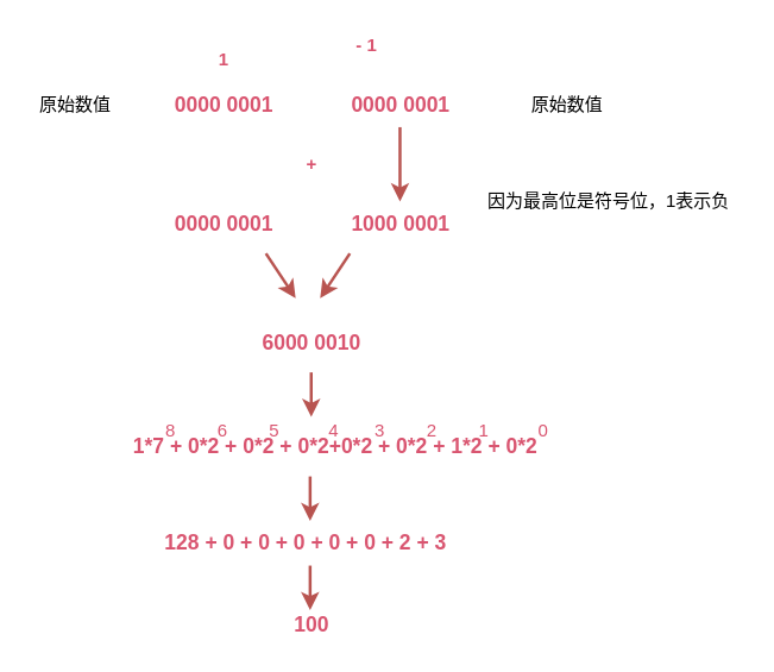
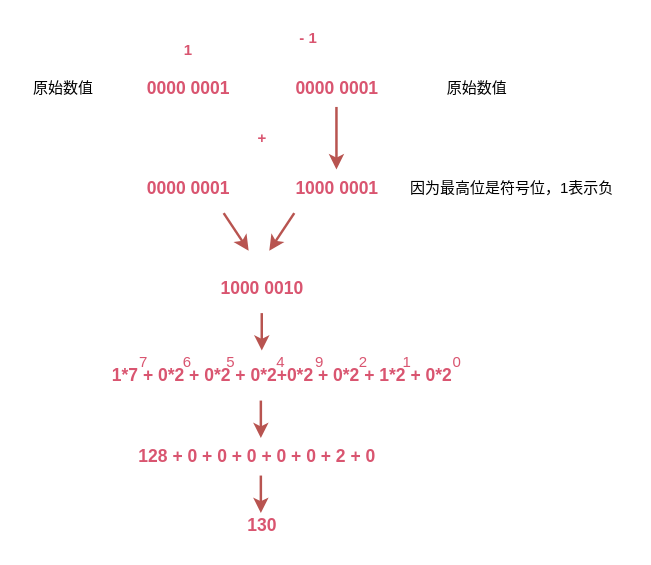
  <mxCell id="0" />
  <mxCell id="1" parent="0" />
  <mxCell id="2" value="1*7 + 0*2 + 0*2 + 0*2+0*2 + 0*2 + 1*2 + 0*2" style="text;html=1;align=center;verticalAlign=middle;resizable=0;points=[];autosize=1;fontSize=14;fontColor=#D95570;fontStyle=1" parent="1" vertex="1"><mxGeometry x="80" y="290" width="290" height="20" as="geometry" /></mxCell>
- <mxCell id="3" value="8" style="text;html=1;align=center;verticalAlign=middle;resizable=0;points=[];autosize=1;fontSize=12;fontColor=#D95570;" parent="1" vertex="1"><mxGeometry x="104" y="280" width="20" height="20" as="geometry" /></mxCell>
+ <mxCell id="3" value="7" style="text;html=1;align=center;verticalAlign=middle;resizable=0;points=[];autosize=1;fontSize=12;fontColor=#D95570;" parent="1" vertex="1"><mxGeometry x="104" y="280" width="20" height="20" as="geometry" /></mxCell>
  <mxCell id="4" value="6" style="text;html=1;align=center;verticalAlign=middle;resizable=0;points=[];autosize=1;fontSize=12;fontColor=#D95570;" parent="1" vertex="1"><mxGeometry x="139" y="280" width="20" height="20" as="geometry" /></mxCell>
  <mxCell id="5" value="5" style="text;html=1;align=center;verticalAlign=middle;resizable=0;points=[];autosize=1;fontSize=12;fontColor=#D95570;" parent="1" vertex="1"><mxGeometry x="174" y="280" width="20" height="20" as="geometry" /></mxCell>
  <mxCell id="6" value="4" style="text;html=1;align=center;verticalAlign=middle;resizable=0;points=[];autosize=1;fontSize=12;fontColor=#D95570;" parent="1" vertex="1"><mxGeometry x="214" y="280" width="20" height="20" as="geometry" /></mxCell>
  <mxCell id="7" value="0000 0001" style="text;html=1;align=center;verticalAlign=middle;resizable=0;points=[];autosize=1;fontSize=14;fontColor=#D95570;fontStyle=1" parent="1" vertex="1"><mxGeometry x="110" y="60" width="80" height="20" as="geometry" /></mxCell>
  <mxCell id="8" value="0000 0001" style="text;html=1;align=center;verticalAlign=middle;resizable=0;points=[];autosize=1;fontSize=14;fontColor=#D95570;fontStyle=1" parent="1" vertex="1"><mxGeometry x="110" y="140" width="80" height="20" as="geometry" /></mxCell>
  <mxCell id="9" value="" style="endArrow=classic;html=1;strokeWidth=2;fillColor=#f8cecc;strokeColor=#b85450;" parent="1" edge="1"><mxGeometry width="50" height="50" relative="1" as="geometry"><mxPoint x="268.76" y="85" as="sourcePoint" /><mxPoint x="268.76" y="135" as="targetPoint" /></mxGeometry></mxCell>
  <mxCell id="10" value="原始数值" style="text;html=1;align=center;verticalAlign=middle;resizable=0;points=[];autosize=1;" parent="1" vertex="1"><mxGeometry x="20" y="60" width="60" height="20" as="geometry" /></mxCell>
  <mxCell id="11" value="+" style="text;html=1;align=center;verticalAlign=middle;resizable=0;points=[];autosize=1;fontColor=#D95570;fontStyle=1" parent="1" vertex="1"><mxGeometry x="198.5" y="100" width="20" height="20" as="geometry" /></mxCell>
  <mxCell id="12" value="1000 0001" style="text;html=1;align=center;verticalAlign=middle;resizable=0;points=[];autosize=1;fontSize=14;fontColor=#D95570;fontStyle=1" parent="1" vertex="1"><mxGeometry x="229" y="140" width="80" height="20" as="geometry" /></mxCell>
  <mxCell id="13" value="" style="endArrow=classic;html=1;strokeWidth=2;fillColor=#f8cecc;strokeColor=#b85450;" parent="1" edge="1"><mxGeometry width="50" height="50" relative="1" as="geometry"><mxPoint x="178.5" y="170" as="sourcePoint" /><mxPoint x="198.5" y="200" as="targetPoint" /></mxGeometry></mxCell>
- <mxCell id="14" value="3" style="text;html=1;align=center;verticalAlign=middle;resizable=0;points=[];autosize=1;fontSize=12;fontColor=#D95570;" parent="1" vertex="1"><mxGeometry x="245" y="280" width="20" height="20" as="geometry" /></mxCell>
+ <mxCell id="14" value="9" style="text;html=1;align=center;verticalAlign=middle;resizable=0;points=[];autosize=1;fontSize=12;fontColor=#D95570;" parent="1" vertex="1"><mxGeometry x="245" y="280" width="20" height="20" as="geometry" /></mxCell>
  <mxCell id="15" value="2" style="text;html=1;align=center;verticalAlign=middle;resizable=0;points=[];autosize=1;fontSize=12;fontColor=#D95570;" parent="1" vertex="1"><mxGeometry x="280" y="280" width="20" height="20" as="geometry" /></mxCell>
  <mxCell id="16" value="1" style="text;html=1;align=center;verticalAlign=middle;resizable=0;points=[];autosize=1;fontSize=12;fontColor=#D95570;" parent="1" vertex="1"><mxGeometry x="315" y="280" width="20" height="20" as="geometry" /></mxCell>
  <mxCell id="17" value="0" style="text;html=1;align=center;verticalAlign=middle;resizable=0;points=[];autosize=1;fontSize=12;fontColor=#D95570;" parent="1" vertex="1"><mxGeometry x="355" y="280" width="20" height="20" as="geometry" /></mxCell>
  <mxCell id="18" value="" style="endArrow=classic;html=1;strokeWidth=2;fillColor=#f8cecc;strokeColor=#b85450;" parent="1" edge="1"><mxGeometry width="50" height="50" relative="1" as="geometry"><mxPoint x="208.26" y="320" as="sourcePoint" /><mxPoint x="208.26" y="350" as="targetPoint" /></mxGeometry></mxCell>
  <mxCell id="19" value="" style="endArrow=classic;html=1;strokeWidth=2;fillColor=#f8cecc;strokeColor=#b85450;" parent="1" edge="1"><mxGeometry width="50" height="50" relative="1" as="geometry"><mxPoint x="208.26" y="380" as="sourcePoint" /><mxPoint x="208.26" y="410" as="targetPoint" /></mxGeometry></mxCell>
- <mxCell id="20" value="128 + 0 + 0 + 0 + 0 + 0 + 2 + 3" style="text;html=1;align=center;verticalAlign=middle;resizable=0;points=[];autosize=1;fontSize=14;fontColor=#D95570;fontStyle=1" parent="1" vertex="1"><mxGeometry x="100" y="355" width="210" height="20" as="geometry" /></mxCell>
- <mxCell id="21" value="100" style="text;html=1;align=center;verticalAlign=middle;resizable=0;points=[];autosize=1;fontSize=14;fontColor=#D95570;fontStyle=1" parent="1" vertex="1"><mxGeometry x="188.5" y="410" width="40" height="20" as="geometry" /></mxCell>
+ <mxCell id="20" value="128 + 0 + 0 + 0 + 0 + 0 + 2 + 0" style="text;html=1;align=center;verticalAlign=middle;resizable=0;points=[];autosize=1;fontSize=14;fontColor=#D95570;fontStyle=1" parent="1" vertex="1"><mxGeometry x="100" y="355" width="210" height="20" as="geometry" /></mxCell>
+ <mxCell id="21" value="130" style="text;html=1;align=center;verticalAlign=middle;resizable=0;points=[];autosize=1;fontSize=14;fontColor=#D95570;fontStyle=1" parent="1" vertex="1"><mxGeometry x="188.5" y="410" width="40" height="20" as="geometry" /></mxCell>
  <mxCell id="22" value="原始数值" style="text;html=1;align=center;verticalAlign=middle;resizable=0;points=[];autosize=1;" vertex="1" parent="1"><mxGeometry x="351" y="60" width="60" height="20" as="geometry" /></mxCell>
- <mxCell id="23" value="因为最高位是符号位，1表示负" style="text;html=1;align=center;verticalAlign=middle;resizable=0;points=[];autosize=1;" vertex="1" parent="1"><mxGeometry x="319" y="125" width="180" height="20" as="geometry" /></mxCell>
+ <mxCell id="23" value="因为最高位是符号位，1表示负" style="text;html=1;align=center;verticalAlign=middle;resizable=0;points=[];autosize=1;" vertex="1" parent="1"><mxGeometry x="319" y="140" width="180" height="20" as="geometry" /></mxCell>
  <mxCell id="24" value="0000 0001" style="text;html=1;align=center;verticalAlign=middle;resizable=0;points=[];autosize=1;fontSize=14;fontColor=#D95570;fontStyle=1" vertex="1" parent="1"><mxGeometry x="229" y="60" width="80" height="20" as="geometry" /></mxCell>
  <mxCell id="25" value="1" style="text;html=1;align=center;verticalAlign=middle;resizable=0;points=[];autosize=1;fontColor=#D95570;fontStyle=1" vertex="1" parent="1"><mxGeometry x="140" y="30" width="20" height="20" as="geometry" /></mxCell>
  <mxCell id="26" value="- 1" style="text;html=1;align=center;verticalAlign=middle;resizable=0;points=[];autosize=1;fontColor=#D95570;fontStyle=1" vertex="1" parent="1"><mxGeometry x="231" y="20" width="30" height="20" as="geometry" /></mxCell>
  <mxCell id="27" value="" style="endArrow=classic;html=1;strokeWidth=2;fillColor=#f8cecc;strokeColor=#b85450;" edge="1" parent="1"><mxGeometry width="50" height="50" relative="1" as="geometry"><mxPoint x="235" y="170" as="sourcePoint" /><mxPoint x="215" y="200" as="targetPoint" /></mxGeometry></mxCell>
- <mxCell id="28" value="6000 0010" style="text;html=1;align=center;verticalAlign=middle;resizable=0;points=[];autosize=1;fontSize=14;fontColor=#D95570;fontStyle=1" vertex="1" parent="1"><mxGeometry x="168.5" y="220" width="80" height="20" as="geometry" /></mxCell>
+ <mxCell id="28" value="1000 0010" style="text;html=1;align=center;verticalAlign=middle;resizable=0;points=[];autosize=1;fontSize=14;fontColor=#D95570;fontStyle=1" vertex="1" parent="1"><mxGeometry x="168.5" y="220" width="80" height="20" as="geometry" /></mxCell>
  <mxCell id="29" value="" style="endArrow=classic;html=1;strokeWidth=2;fillColor=#f8cecc;strokeColor=#b85450;" edge="1" parent="1"><mxGeometry width="50" height="50" relative="1" as="geometry"><mxPoint x="209" y="250" as="sourcePoint" /><mxPoint x="209" y="280" as="targetPoint" /></mxGeometry></mxCell>
